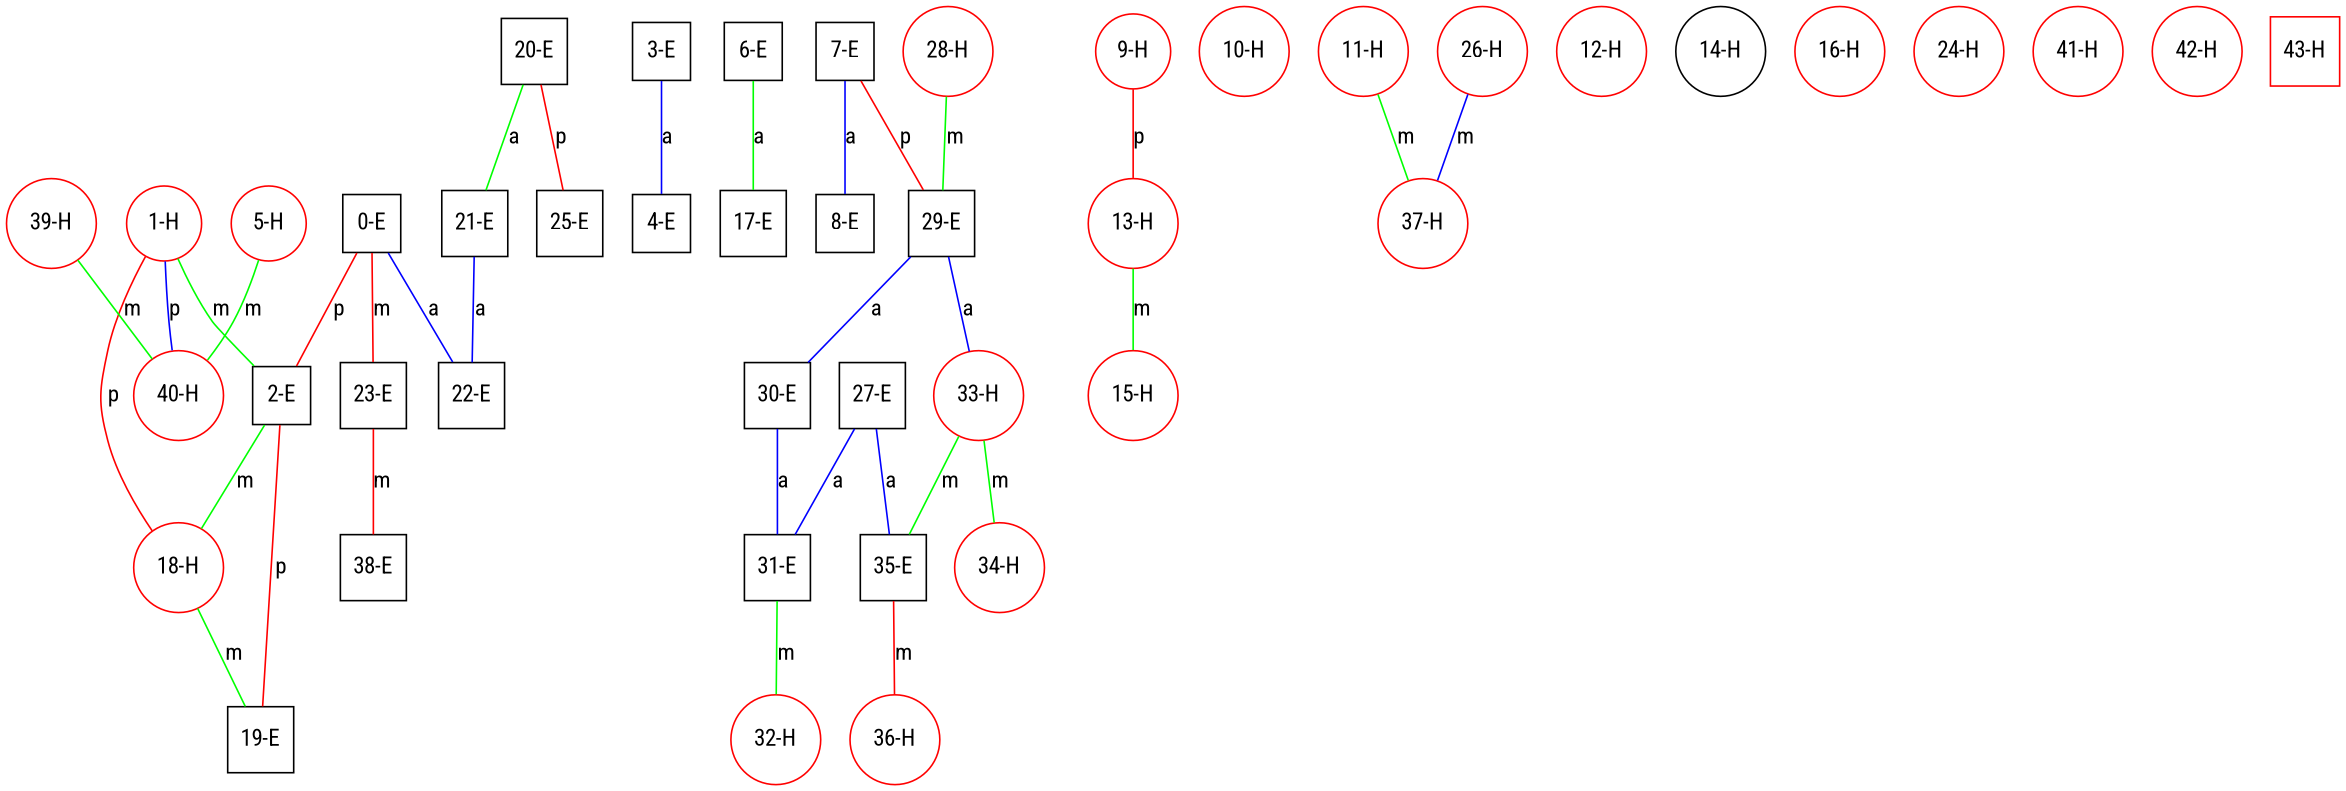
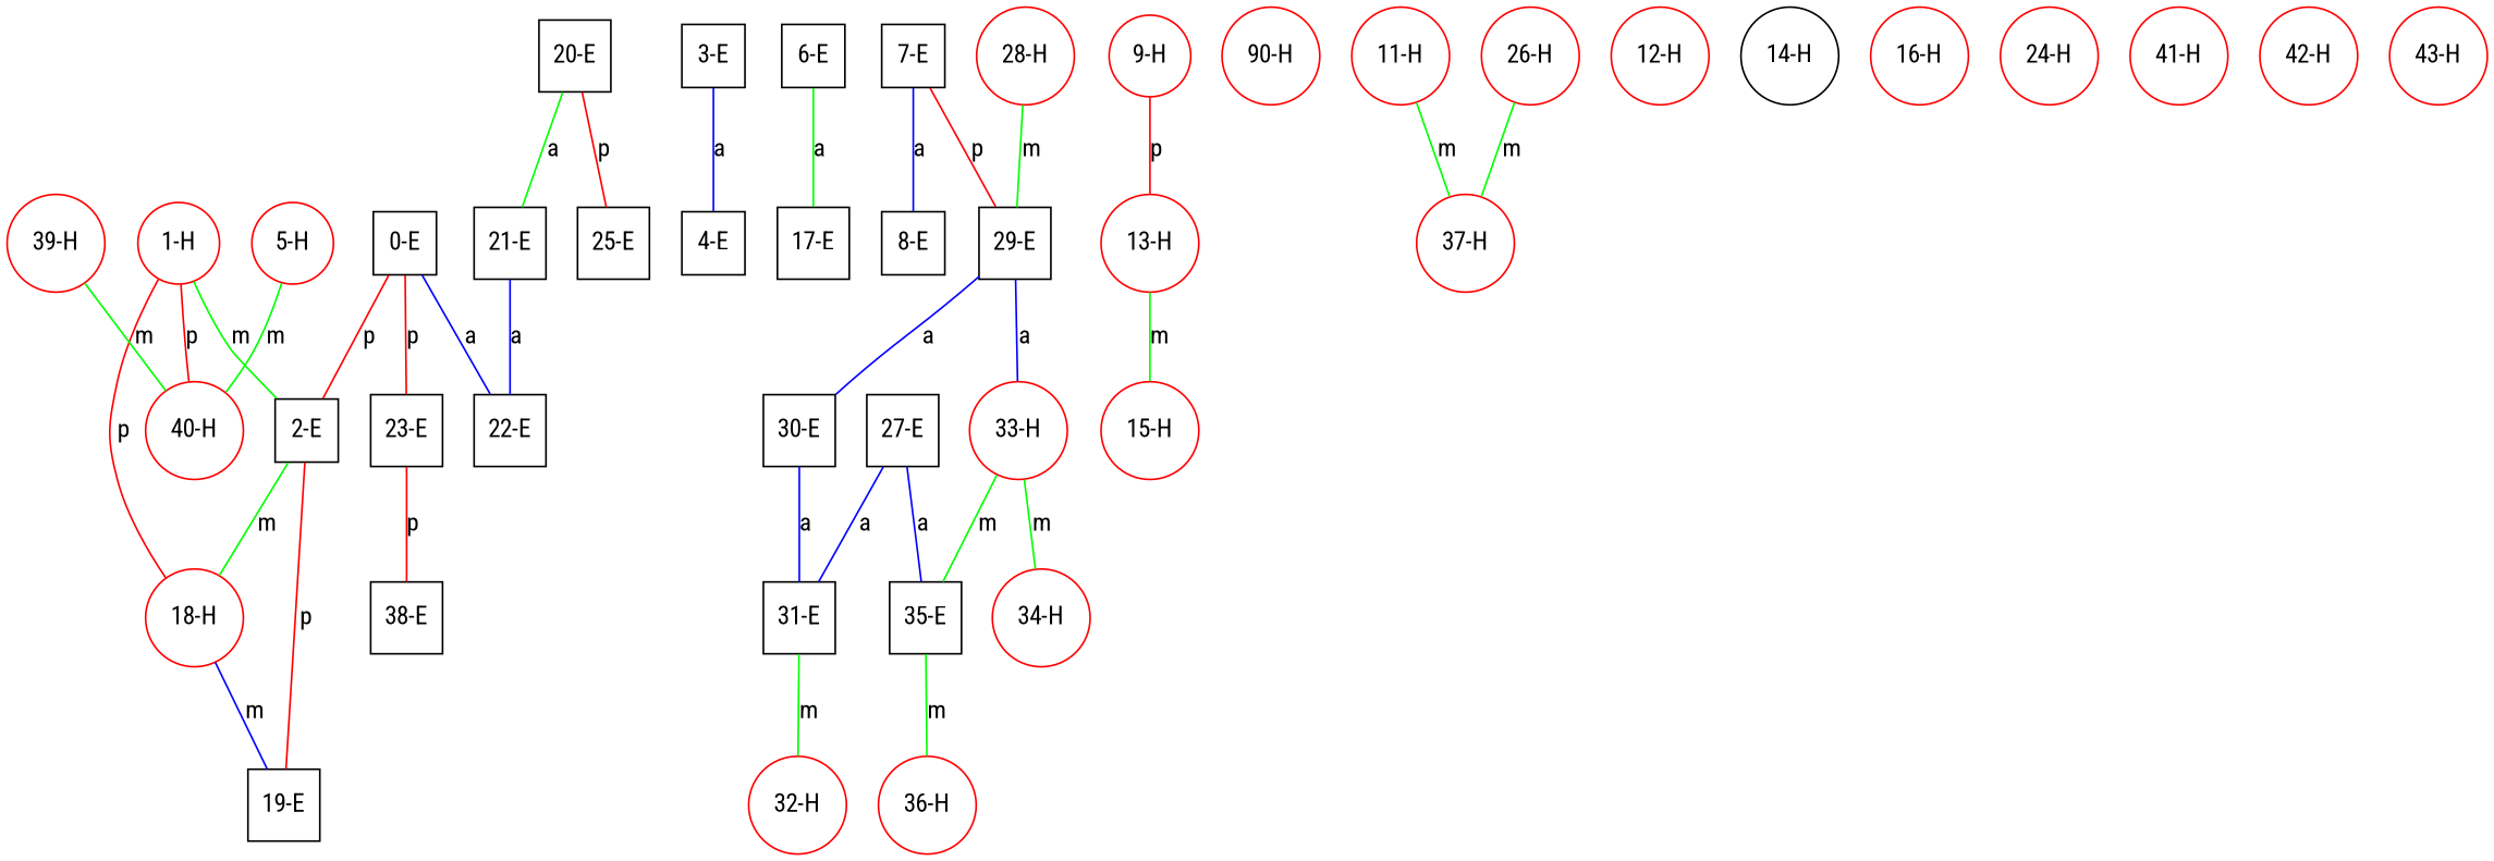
  graph {
    fontname="Roboto Condensed"
    node [color=red fontname="Roboto Condensed" shape=circle]
    edge [color=green fontname="Roboto Condensed"]
    n1 [color=black label="0-E" shape=square]
    n2 [color=black label="2-E" shape=square]
    n3 [color=black label="22-E" shape=square]
    n4 [color=black label="23-E" shape=square]
    n5 [label="18-H"]
    n6 [color=black label="19-E" shape=square]
    n7 [color=black label="38-E" shape=square]
    n8 [label="1-H"]
    n9 [label="40-H"]
    n10 [color=black label="3-E" shape=square]
    n11 [color=black label="4-E" shape=square]
    n12 [label="5-H"]
    n13 [color=black label="6-E" shape=square]
    n14 [color=black label="17-E" shape=square]
    n15 [color=black label="7-E" shape=square]
    n16 [color=black label="8-E" shape=square]
    n17 [color=black label="29-E" shape=square]
    n18 [color=black label="30-E" shape=square]
    n19 [label="33-H"]
    n20 [label="9-H"]
    n21 [label="13-H"]
    n22 [label="15-H"]
-   n23 [label="10-H"]
+   n23 [label="90-H"]
    n24 [label="11-H"]
    n25 [label="37-H"]
    n26 [label="12-H"]
    n27 [color=black label="14-H"]
    n28 [label="16-H"]
    n29 [color=black label="20-E" shape=square]
    n30 [color=black label="21-E" shape=square]
    n31 [color=black label="25-E" shape=square]
    n32 [label="24-H"]
    n33 [label="26-H"]
    n34 [color=black label="27-E" shape=square]
    n35 [color=black label="31-E" shape=square]
    n36 [color=black label="35-E" shape=square]
    n37 [label="32-H"]
    n38 [label="36-H"]
    n39 [label="28-H"]
    n40 [label="34-H"]
    n41 [label="39-H"]
    n42 [label="41-H"]
    n43 [label="42-H"]
-   n44 [label="43-H" shape=square]
+   n44 [label="43-H"]
    n1 -- n2 [color=red label=p]
    n1 -- n3 [color=blue label=a]
-   n1 -- n4 [color=red label=m]
+   n1 -- n4 [color=red label=p]
    n2 -- n5 [label=m]
    n2 -- n6 [color=red label=p]
-   n4 -- n7 [color=red label=m]
-   n5 -- n6 [label=m]
+   n4 -- n7 [color=red label=p]
+   n5 -- n6 [color=blue label=m]
    n8 -- n2 [label=m]
    n8 -- n5 [color=red label=p]
-   n8 -- n9 [color=blue label=p]
+   n8 -- n9 [color=red label=p]
    n10 -- n11 [color=blue label=a]
    n12 -- n9 [label=m]
    n13 -- n14 [label=a]
    n15 -- n16 [color=blue label=a]
    n15 -- n17 [color=red label=p]
    n17 -- n18 [color=blue label=a]
    n17 -- n19 [color=blue label=a]
    n18 -- n35 [color=blue label=a]
    n19 -- n36 [label=m]
    n19 -- n40 [label=m]
    n20 -- n21 [color=red label=p]
    n21 -- n22 [label=m]
    n24 -- n25 [label=m]
    n29 -- n30 [label=a]
    n29 -- n31 [color=red label=p]
    n30 -- n3 [color=blue label=a]
-   n33 -- n25 [color=blue label=m]
+   n33 -- n25 [label=m]
    n34 -- n35 [color=blue label=a]
    n34 -- n36 [color=blue label=a]
    n35 -- n37 [label=m]
-   n36 -- n38 [color=red label=m]
+   n36 -- n38 [label=m]
    n39 -- n17 [label=m]
    n41 -- n9 [label=m]
  }
